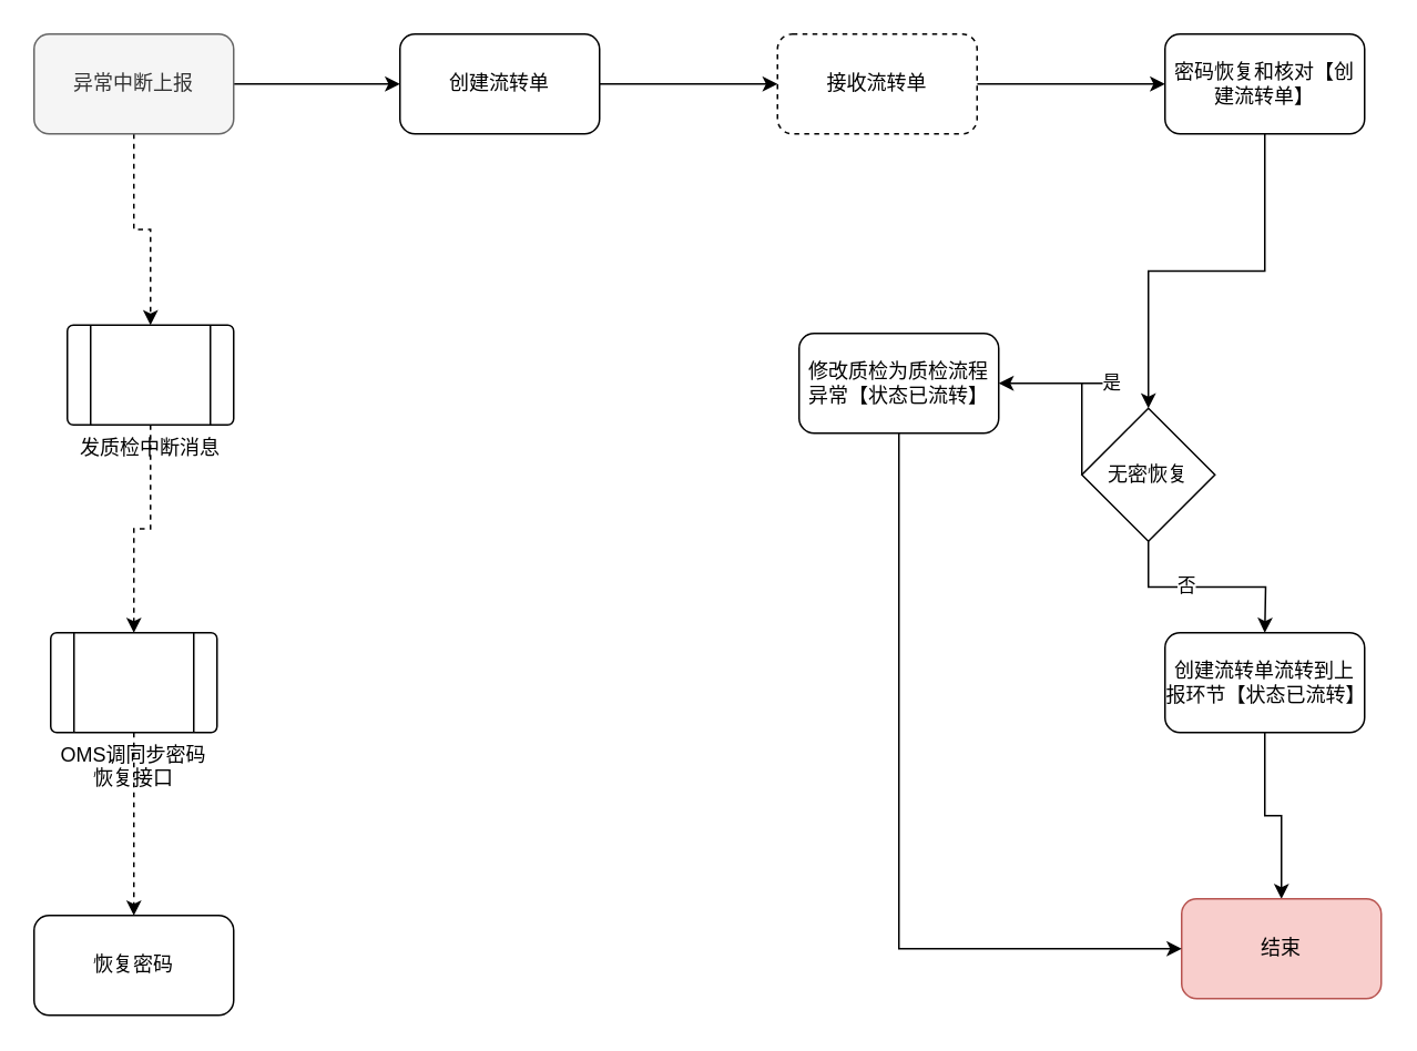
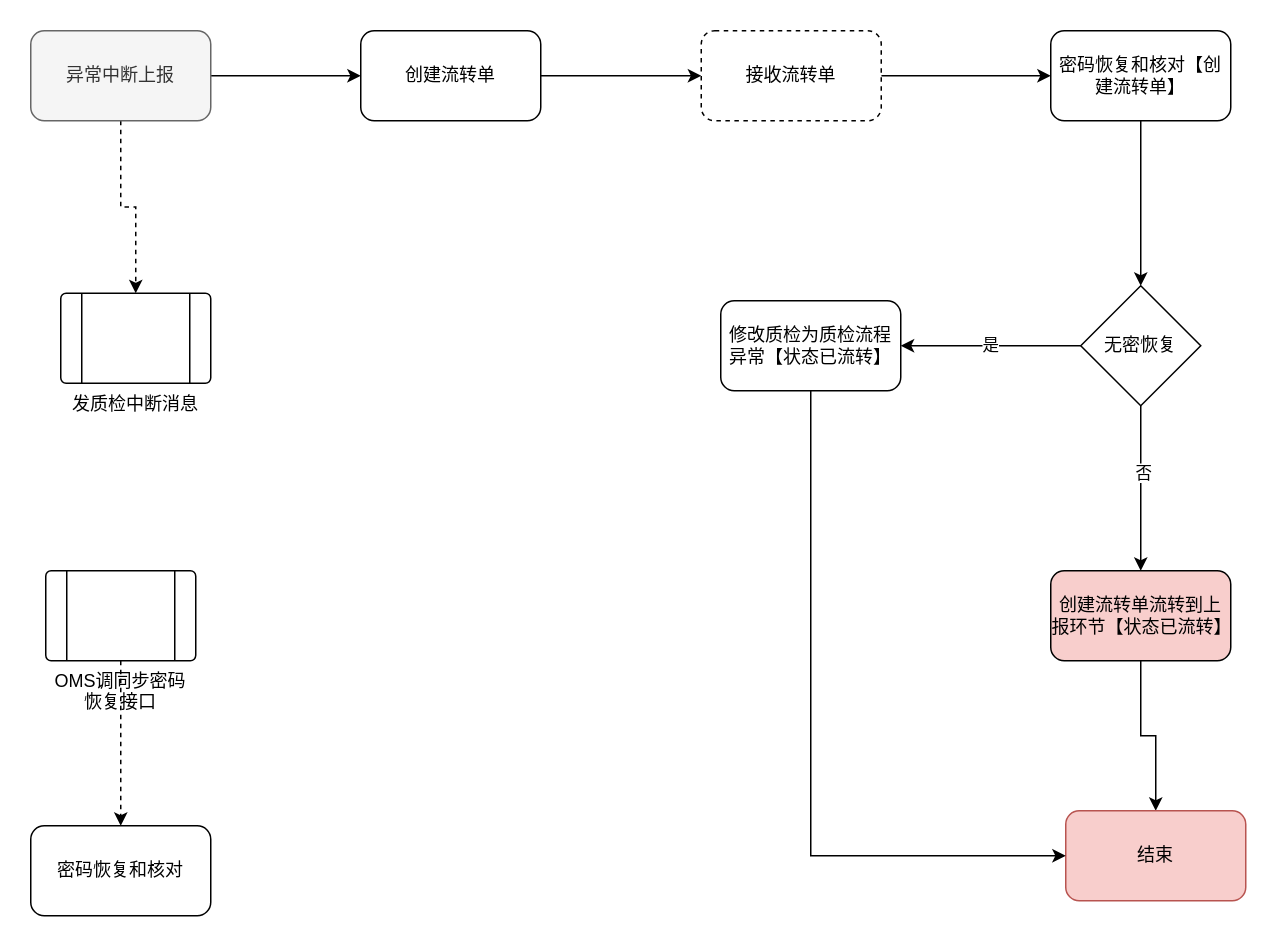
  <mxCell id="0" />
  <mxCell id="1" parent="0" />
  <mxCell id="2" style="edgeStyle=orthogonalEdgeStyle;rounded=0;orthogonalLoop=1;jettySize=auto;html=1;exitX=1;exitY=0.5;exitDx=0;exitDy=0;entryX=0;entryY=0.5;entryDx=0;entryDy=0;" edge="1" parent="1" source="4"><mxGeometry relative="1" as="geometry"><mxPoint x="240" y="50" as="targetPoint" /></mxGeometry></mxCell>
  <mxCell id="3" style="edgeStyle=orthogonalEdgeStyle;rounded=0;orthogonalLoop=1;jettySize=auto;html=1;entryX=0.5;entryY=0;entryDx=0;entryDy=0;dashed=1;" edge="1" parent="1" source="4" target="10"><mxGeometry relative="1" as="geometry" /></mxCell>
  <mxCell id="4" value="异常中断上报" style="rounded=1;whiteSpace=wrap;html=1;fillColor=#f5f5f5;strokeColor=#666666;fontColor=#333333;" vertex="1" parent="1"><mxGeometry x="20" y="20" width="120" height="60" as="geometry" /></mxCell>
  <mxCell id="5" style="edgeStyle=orthogonalEdgeStyle;rounded=0;orthogonalLoop=1;jettySize=auto;html=1;exitX=1;exitY=0.5;exitDx=0;exitDy=0;entryX=0;entryY=0.5;entryDx=0;entryDy=0;" edge="1" parent="1" source="6" target="8"><mxGeometry relative="1" as="geometry" /></mxCell>
  <mxCell id="6" value="创建流转单" style="rounded=1;whiteSpace=wrap;html=1;" vertex="1" parent="1"><mxGeometry x="240" y="20" width="120" height="60" as="geometry" /></mxCell>
  <mxCell id="7" style="edgeStyle=orthogonalEdgeStyle;rounded=0;orthogonalLoop=1;jettySize=auto;html=1;exitX=1;exitY=0.5;exitDx=0;exitDy=0;entryX=0;entryY=0.5;entryDx=0;entryDy=0;" edge="1" parent="1" source="8" target="15"><mxGeometry relative="1" as="geometry" /></mxCell>
  <mxCell id="8" value="接收流转单" style="rounded=1;whiteSpace=wrap;html=1;dashed=1;" vertex="1" parent="1"><mxGeometry x="467" y="20" width="120" height="60" as="geometry" /></mxCell>
- <mxCell id="9" style="edgeStyle=orthogonalEdgeStyle;rounded=0;orthogonalLoop=1;jettySize=auto;html=1;exitX=0.5;exitY=1;exitDx=0;exitDy=0;entryX=0.5;entryY=0;entryDx=0;entryDy=0;dashed=1;" edge="1" parent="1" source="10" target="12"><mxGeometry relative="1" as="geometry" /></mxCell>
  <mxCell id="10" value="发质检中断消息" style="verticalLabelPosition=bottom;verticalAlign=top;html=1;shape=process;whiteSpace=wrap;rounded=1;size=0.14;arcSize=6;" vertex="1" parent="1"><mxGeometry x="40" y="195" width="100" height="60" as="geometry" /></mxCell>
  <mxCell id="11" style="edgeStyle=orthogonalEdgeStyle;rounded=0;orthogonalLoop=1;jettySize=auto;html=1;exitX=0.5;exitY=1;exitDx=0;exitDy=0;entryX=0.5;entryY=0;entryDx=0;entryDy=0;dashed=1;" edge="1" parent="1" source="12" target="13"><mxGeometry relative="1" as="geometry" /></mxCell>
  <mxCell id="12" value="OMS调同步密码恢复接口" style="verticalLabelPosition=bottom;verticalAlign=top;html=1;shape=process;whiteSpace=wrap;rounded=1;size=0.14;arcSize=6;" vertex="1" parent="1"><mxGeometry x="30" y="380" width="100" height="60" as="geometry" /></mxCell>
- <mxCell id="13" value="恢复密码" style="rounded=1;whiteSpace=wrap;html=1;" vertex="1" parent="1"><mxGeometry x="20" y="550" width="120" height="60" as="geometry" /></mxCell>
+ <mxCell id="13" value="密码恢复和核对" style="rounded=1;whiteSpace=wrap;html=1;" vertex="1" parent="1"><mxGeometry x="20" y="550" width="120" height="60" as="geometry" /></mxCell>
  <mxCell id="14" style="edgeStyle=orthogonalEdgeStyle;rounded=0;orthogonalLoop=1;jettySize=auto;html=1;exitX=0.5;exitY=1;exitDx=0;exitDy=0;" edge="1" parent="1" source="15" target="19"><mxGeometry relative="1" as="geometry" /></mxCell>
  <mxCell id="15" value="密码恢复和核对【创建流转单】" style="rounded=1;whiteSpace=wrap;html=1;" vertex="1" parent="1"><mxGeometry x="700" y="20" width="120" height="60" as="geometry" /></mxCell>
  <mxCell id="16" style="edgeStyle=orthogonalEdgeStyle;rounded=0;orthogonalLoop=1;jettySize=auto;html=1;exitX=0.5;exitY=1;exitDx=0;exitDy=0;" edge="1" parent="1" source="19"><mxGeometry relative="1" as="geometry"><mxPoint x="760" y="380" as="targetPoint" /></mxGeometry></mxCell>
  <mxCell id="17" value="否" style="edgeLabel;html=1;align=center;verticalAlign=middle;resizable=0;points=[];" vertex="1" connectable="0" parent="16"><mxGeometry x="-0.2" y="1" relative="1" as="geometry"><mxPoint as="offset" /></mxGeometry></mxCell>
  <mxCell id="18" value="是" style="edgeStyle=orthogonalEdgeStyle;rounded=0;orthogonalLoop=1;jettySize=auto;html=1;exitX=0;exitY=0.5;exitDx=0;exitDy=0;entryX=1;entryY=0.5;entryDx=0;entryDy=0;" edge="1" parent="1" source="19" target="24"><mxGeometry relative="1" as="geometry"><Array as="points"><mxPoint x="670" y="230" /><mxPoint x="670" y="230" /></Array></mxGeometry></mxCell>
- <mxCell id="19" value="无密恢复" style="rhombus;whiteSpace=wrap;html=1;" vertex="1" parent="1"><mxGeometry x="650" y="245" width="80" height="80" as="geometry" /></mxCell>
+ <mxCell id="19" value="无密恢复" style="rhombus;whiteSpace=wrap;html=1;" vertex="1" parent="1"><mxGeometry x="720" y="190" width="80" height="80" as="geometry" /></mxCell>
  <mxCell id="20" style="edgeStyle=orthogonalEdgeStyle;rounded=0;orthogonalLoop=1;jettySize=auto;html=1;exitX=0.5;exitY=1;exitDx=0;exitDy=0;entryX=0.5;entryY=0;entryDx=0;entryDy=0;" edge="1" parent="1" source="21" target="22"><mxGeometry relative="1" as="geometry" /></mxCell>
- <mxCell id="21" value="创建流转单流转到上报环节【状态已流转】" style="rounded=1;whiteSpace=wrap;html=1;" vertex="1" parent="1"><mxGeometry x="700" y="380" width="120" height="60" as="geometry" /></mxCell>
+ <mxCell id="21" value="创建流转单流转到上报环节【状态已流转】" style="rounded=1;whiteSpace=wrap;html=1;fillColor=#f8cecc;" vertex="1" parent="1"><mxGeometry x="700" y="380" width="120" height="60" as="geometry" /></mxCell>
  <mxCell id="22" value="结束" style="rounded=1;whiteSpace=wrap;html=1;fillColor=#f8cecc;strokeColor=#b85450;" vertex="1" parent="1"><mxGeometry x="710" y="540" width="120" height="60" as="geometry" /></mxCell>
  <mxCell id="23" style="edgeStyle=orthogonalEdgeStyle;rounded=0;orthogonalLoop=1;jettySize=auto;html=1;exitX=0.5;exitY=1;exitDx=0;exitDy=0;entryX=0;entryY=0.5;entryDx=0;entryDy=0;" edge="1" parent="1" source="24" target="22"><mxGeometry relative="1" as="geometry" /></mxCell>
  <mxCell id="24" value="修改质检为质检流程异常【状态已流转】" style="rounded=1;whiteSpace=wrap;html=1;" vertex="1" parent="1"><mxGeometry x="480" y="200" width="120" height="60" as="geometry" /></mxCell>
